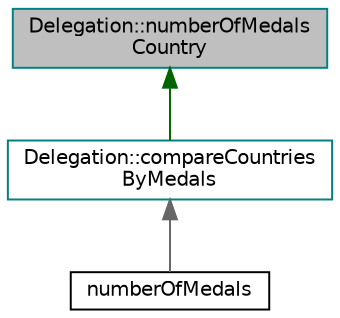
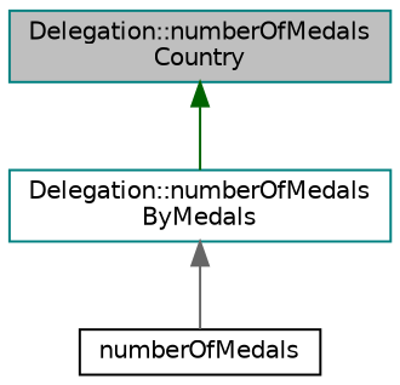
  digraph {
    rankdir=TB
    node [color=teal fillcolor=white fontname=Helvetica fontsize=10 shape=record style=filled]
    edge [dir=back fontname=Helvetica fontsize=10 labelfontname=Helvetica labelfontsize=10 style=solid]
    n1 [fillcolor=grey75 fontcolor=black height=0.2 label="Delegation::numberOfMedals\lCountry" width=0.4]
-   n2 [height=0.2 label="Delegation::compareCountries\lByMedals" width=0.4]
+   n2 [height=0.2 label="Delegation::numberOfMedals\lByMedals" width=0.4]
    n3 [color=black height=0.2 label=numberOfMedals width=0.4]
    n1 -> n2 [color=darkgreen]
    n2 -> n3 [color=gray40]
  }
